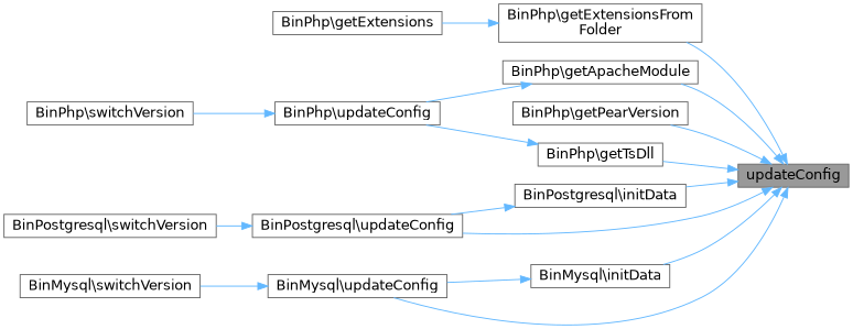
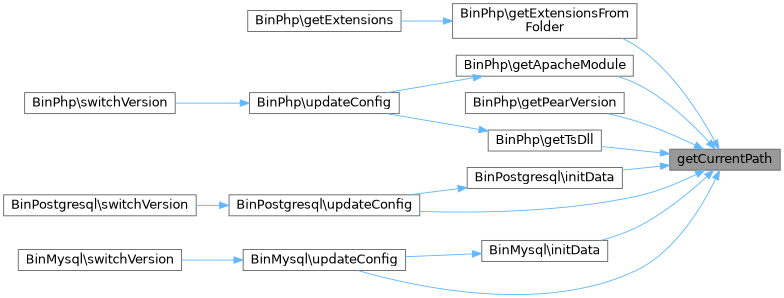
  digraph {
    rankdir=RL
    node [color=grey40 fillcolor=white fontname=Helvetica fontsize=14 shape=box style=filled]
    edge [color=steelblue1 dir=back fontname=Helvetica fontsize=14 labelfontname=Helvetica labelfontsize=14 style=solid]
-   n1 [color=gray40 fillcolor=grey60 fontcolor=black height=0.2 label=updateConfig width=0.4]
+   n1 [color=gray40 fillcolor=grey60 fontcolor=black height=0.2 label=getCurrentPath width=0.4]
    n2 [height=0.2 label="BinPhp\\getApacheModule" width=0.4]
    n3 [height=0.2 label="BinPhp\\getExtensionsFrom\lFolder" width=0.4]
    n4 [height=0.2 label="BinPhp\\getPearVersion" width=0.4]
    n5 [height=0.2 label="BinPhp\\getTsDll" width=0.4]
    n6 [height=0.2 label="BinPostgresql\\initData" width=0.4]
    n7 [height=0.2 label="BinPostgresql\\updateConfig" width=0.4]
    n8 [height=0.2 label="BinMysql\\initData" width=0.4]
    n9 [height=0.2 label="BinMysql\\updateConfig" width=0.4]
    n10 [height=0.2 label="BinPhp\\updateConfig" width=0.4]
    n11 [height=0.2 label="BinPhp\\switchVersion" width=0.4]
    n12 [height=0.2 label="BinPhp\\getExtensions" width=0.4]
    n13 [height=0.2 label="BinPostgresql\\switchVersion" width=0.4]
    n14 [height=0.2 label="BinMysql\\switchVersion" width=0.4]
    n1 -> n2
    n1 -> n3
    n1 -> n4
    n1 -> n5
    n1 -> n6
    n1 -> n7
    n1 -> n8
    n1 -> n9
    n2 -> n10
    n3 -> n12
    n5 -> n10
    n6 -> n7
    n7 -> n13
    n8 -> n9
    n9 -> n14
    n10 -> n11
  }
